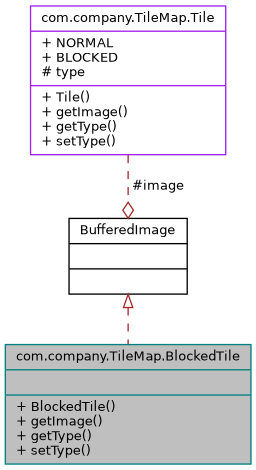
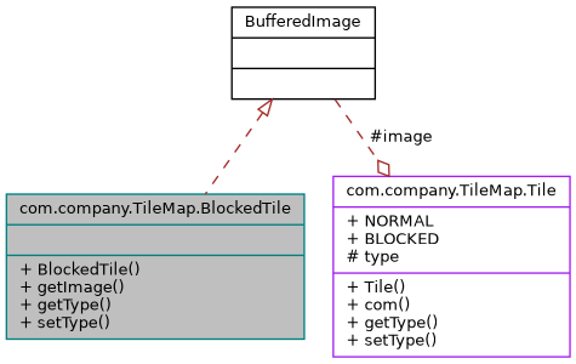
  digraph {
    node [fillcolor=white fontname=Helvetica fontsize=10 shape=record style=filled]
    edge [color=brown fontname=Helvetica fontsize=10 labelfontname=Helvetica labelfontsize=10 style=dashed]
    n1 [color=teal fillcolor=grey75 fontcolor=black height=0.2 label="{com.company.TileMap.BlockedTile\n||+ BlockedTile()\l+ getImage()\l+ getType()\l+ setType()\l}" width=0.4]
-   n2 [color=purple height=0.2 label="{com.company.TileMap.Tile\n|+ NORMAL\l+ BLOCKED\l# type\l|+ Tile()\l+ getImage()\l+ getType()\l+ setType()\l}" width=0.4]
+   n2 [color=purple height=0.2 label="{com.company.TileMap.Tile\n|+ NORMAL\l+ BLOCKED\l# type\l|+ Tile()\l+ com()\l+ getType()\l+ setType()\l}" width=0.4]
    n3 [color=black height=0.2 label="{BufferedImage\n||}" width=0.4]
    n3 -> n1 [arrowtail=onormal dir=back]
-   n2 -> n3 [arrowhead=odiamond label=" #image"]
+   n3 -> n2 [arrowhead=odiamond label=" #image"]
  }
